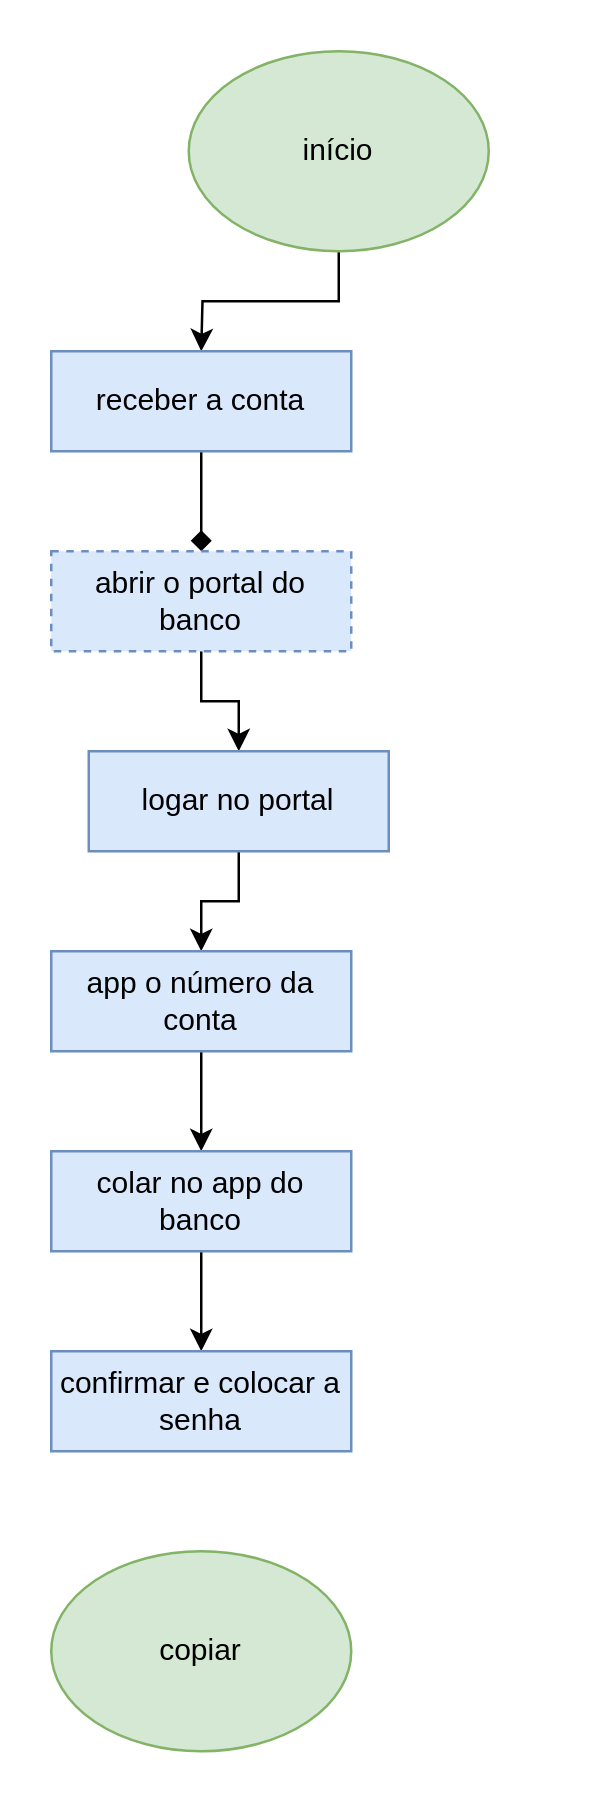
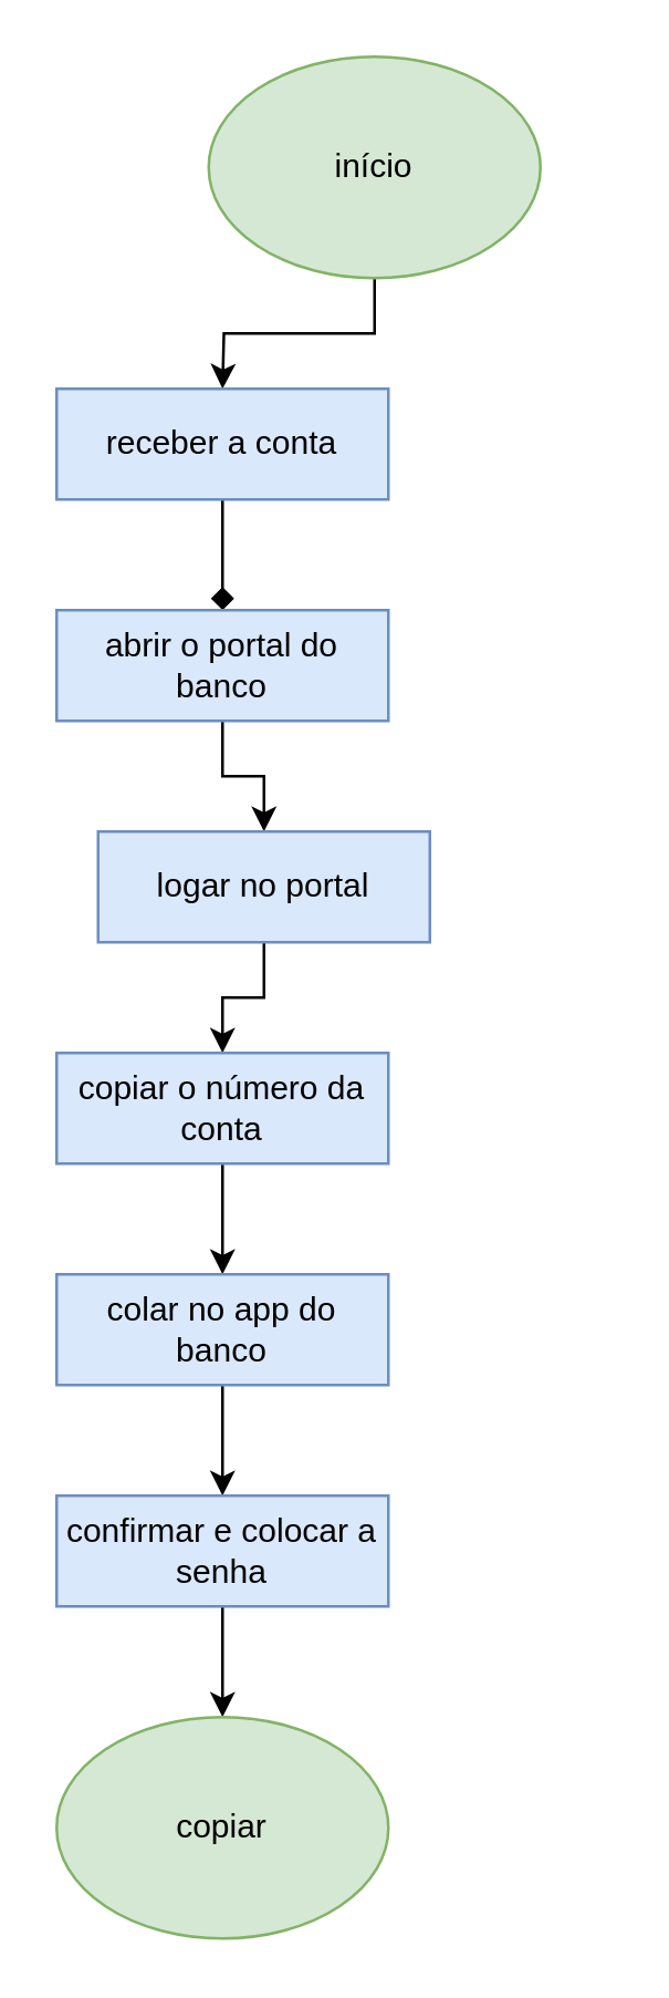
  <mxCell id="0" />
  <mxCell id="1" parent="0" />
  <mxCell id="2" value="" style="edgeStyle=orthogonalEdgeStyle;rounded=0;orthogonalLoop=1;jettySize=auto;html=1;" edge="1" parent="1" source="3"><mxGeometry relative="1" as="geometry"><mxPoint x="80" y="140" as="targetPoint" /></mxGeometry></mxCell>
  <mxCell id="3" value="início" style="ellipse;whiteSpace=wrap;html=1;fillColor=#d5e8d4;strokeColor=#82b366;" parent="1" vertex="1"><mxGeometry x="75" y="20" width="120" height="80" as="geometry" /></mxCell>
  <mxCell id="4" style="edgeStyle=orthogonalEdgeStyle;rounded=0;orthogonalLoop=1;jettySize=auto;html=1;" parent="1" edge="1"><mxGeometry relative="1" as="geometry"><mxPoint x="70" y="410" as="sourcePoint" /></mxGeometry></mxCell>
  <mxCell id="5" value="não" style="edgeStyle=orthogonalEdgeStyle;rounded=0;orthogonalLoop=1;jettySize=auto;html=1;entryX=0;entryY=0.5;entryDx=0;entryDy=0;" parent="1" edge="1"><mxGeometry relative="1" as="geometry"><Array as="points"><mxPoint x="190" y="480" /><mxPoint x="190" y="165" /></Array><mxPoint x="220" y="165" as="targetPoint" /></mxGeometry></mxCell>
  <mxCell id="6" value="" style="edgeStyle=orthogonalEdgeStyle;rounded=0;orthogonalLoop=1;jettySize=auto;html=1;endArrow=diamond;" edge="1" parent="1" source="7" target="9"><mxGeometry relative="1" as="geometry" /></mxCell>
  <mxCell id="7" value="receber a conta" style="rounded=0;whiteSpace=wrap;html=1;fillColor=#dae8fc;strokeColor=#6c8ebf;" vertex="1" parent="1"><mxGeometry x="20" y="140" width="120" height="40" as="geometry" /></mxCell>
  <mxCell id="8" value="" style="edgeStyle=orthogonalEdgeStyle;rounded=0;orthogonalLoop=1;jettySize=auto;html=1;" edge="1" parent="1" source="9" target="11"><mxGeometry relative="1" as="geometry" /></mxCell>
- <mxCell id="9" value="abrir o portal do banco" style="rounded=0;whiteSpace=wrap;html=1;fillColor=#dae8fc;strokeColor=#6c8ebf;dashed=1;" vertex="1" parent="1"><mxGeometry x="20" y="220" width="120" height="40" as="geometry" /></mxCell>
+ <mxCell id="9" value="abrir o portal do banco" style="rounded=0;whiteSpace=wrap;html=1;fillColor=#dae8fc;strokeColor=#6c8ebf;" vertex="1" parent="1"><mxGeometry x="20" y="220" width="120" height="40" as="geometry" /></mxCell>
  <mxCell id="10" value="" style="edgeStyle=orthogonalEdgeStyle;rounded=0;orthogonalLoop=1;jettySize=auto;html=1;" edge="1" parent="1" source="11" target="13"><mxGeometry relative="1" as="geometry" /></mxCell>
  <mxCell id="11" value="logar no portal" style="rounded=0;whiteSpace=wrap;html=1;fillColor=#dae8fc;strokeColor=#6c8ebf;" vertex="1" parent="1"><mxGeometry x="35" y="300" width="120" height="40" as="geometry" /></mxCell>
  <mxCell id="12" value="" style="edgeStyle=orthogonalEdgeStyle;rounded=0;orthogonalLoop=1;jettySize=auto;html=1;" edge="1" parent="1" source="13" target="15"><mxGeometry relative="1" as="geometry" /></mxCell>
- <mxCell id="13" value="app o número da conta" style="rounded=0;whiteSpace=wrap;html=1;fillColor=#dae8fc;strokeColor=#6c8ebf;" vertex="1" parent="1"><mxGeometry x="20" y="380" width="120" height="40" as="geometry" /></mxCell>
+ <mxCell id="13" value="copiar o número da conta" style="rounded=0;whiteSpace=wrap;html=1;fillColor=#dae8fc;strokeColor=#6c8ebf;" vertex="1" parent="1"><mxGeometry x="20" y="380" width="120" height="40" as="geometry" /></mxCell>
  <mxCell id="14" value="" style="edgeStyle=orthogonalEdgeStyle;rounded=0;orthogonalLoop=1;jettySize=auto;html=1;" edge="1" parent="1" source="15" target="17"><mxGeometry relative="1" as="geometry" /></mxCell>
  <mxCell id="15" value="colar no app do banco" style="rounded=0;whiteSpace=wrap;html=1;fillColor=#dae8fc;strokeColor=#6c8ebf;" vertex="1" parent="1"><mxGeometry x="20" y="460" width="120" height="40" as="geometry" /></mxCell>
+ <mxCell id="16" value="" style="edgeStyle=orthogonalEdgeStyle;rounded=0;orthogonalLoop=1;jettySize=auto;html=1;" edge="1" parent="1" source="17" target="18"><mxGeometry relative="1" as="geometry" /></mxCell>
  <mxCell id="17" value="confirmar e colocar a senha" style="rounded=0;whiteSpace=wrap;html=1;fillColor=#dae8fc;strokeColor=#6c8ebf;" vertex="1" parent="1"><mxGeometry x="20" y="540" width="120" height="40" as="geometry" /></mxCell>
  <mxCell id="18" value="copiar" style="ellipse;whiteSpace=wrap;html=1;fillColor=#d5e8d4;strokeColor=#82b366;" vertex="1" parent="1"><mxGeometry x="20" y="620" width="120" height="80" as="geometry" /></mxCell>
